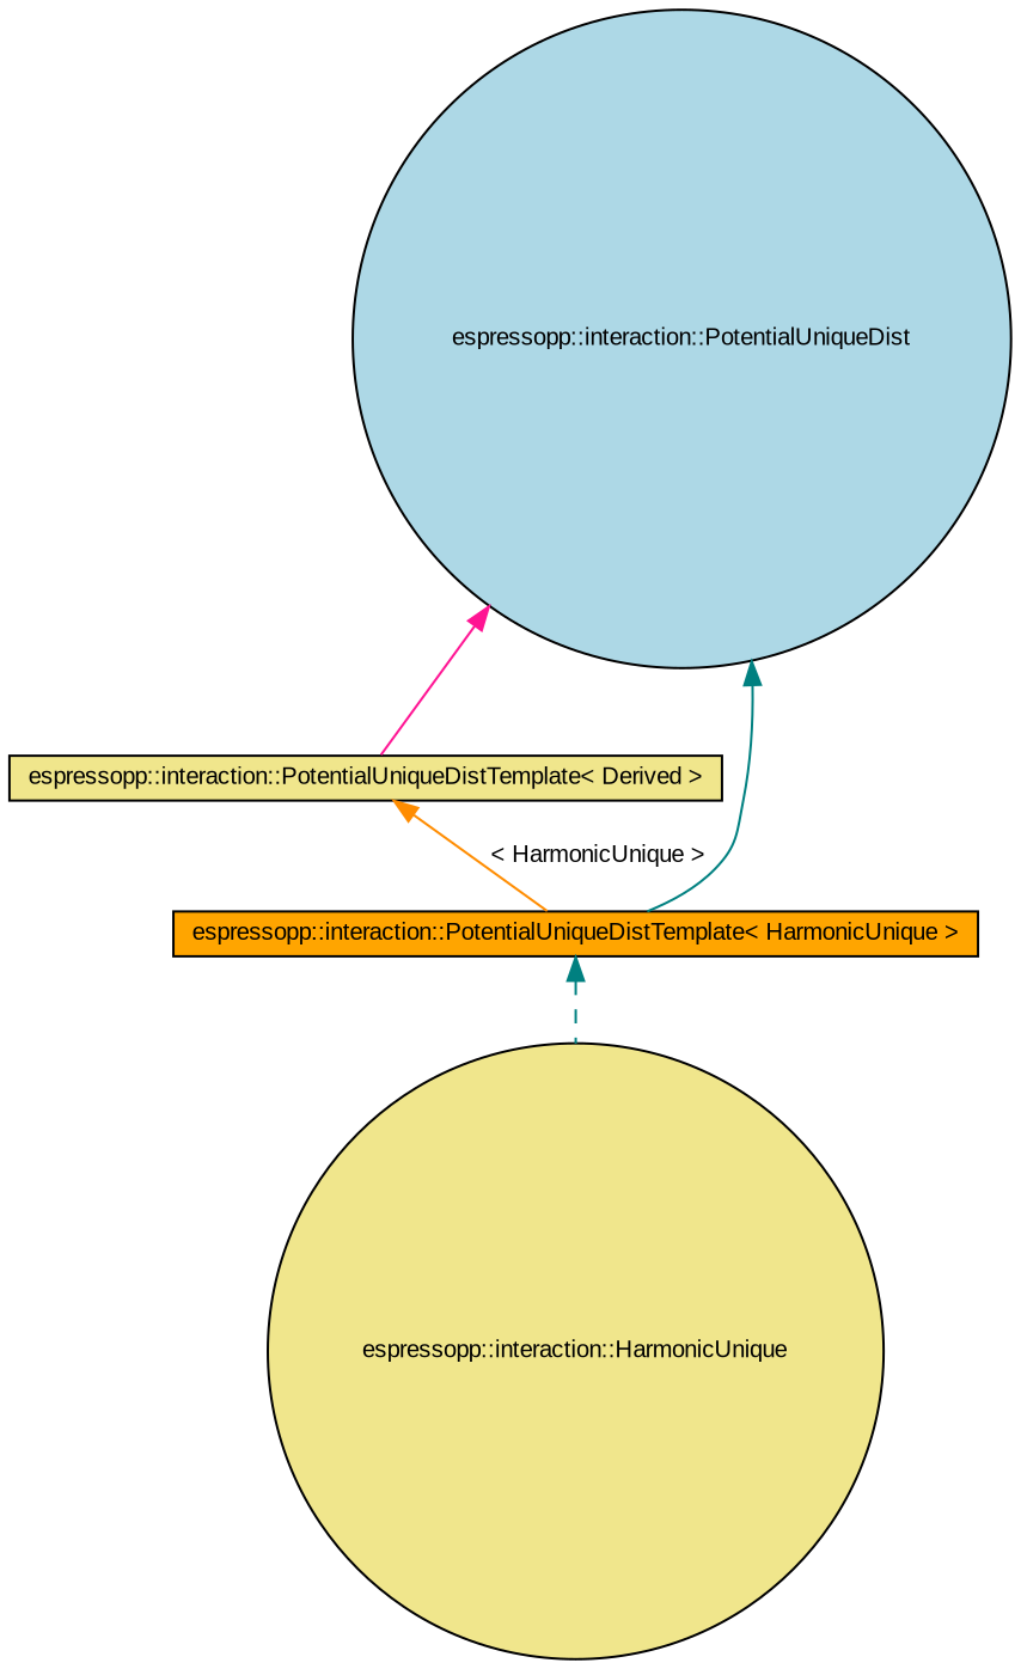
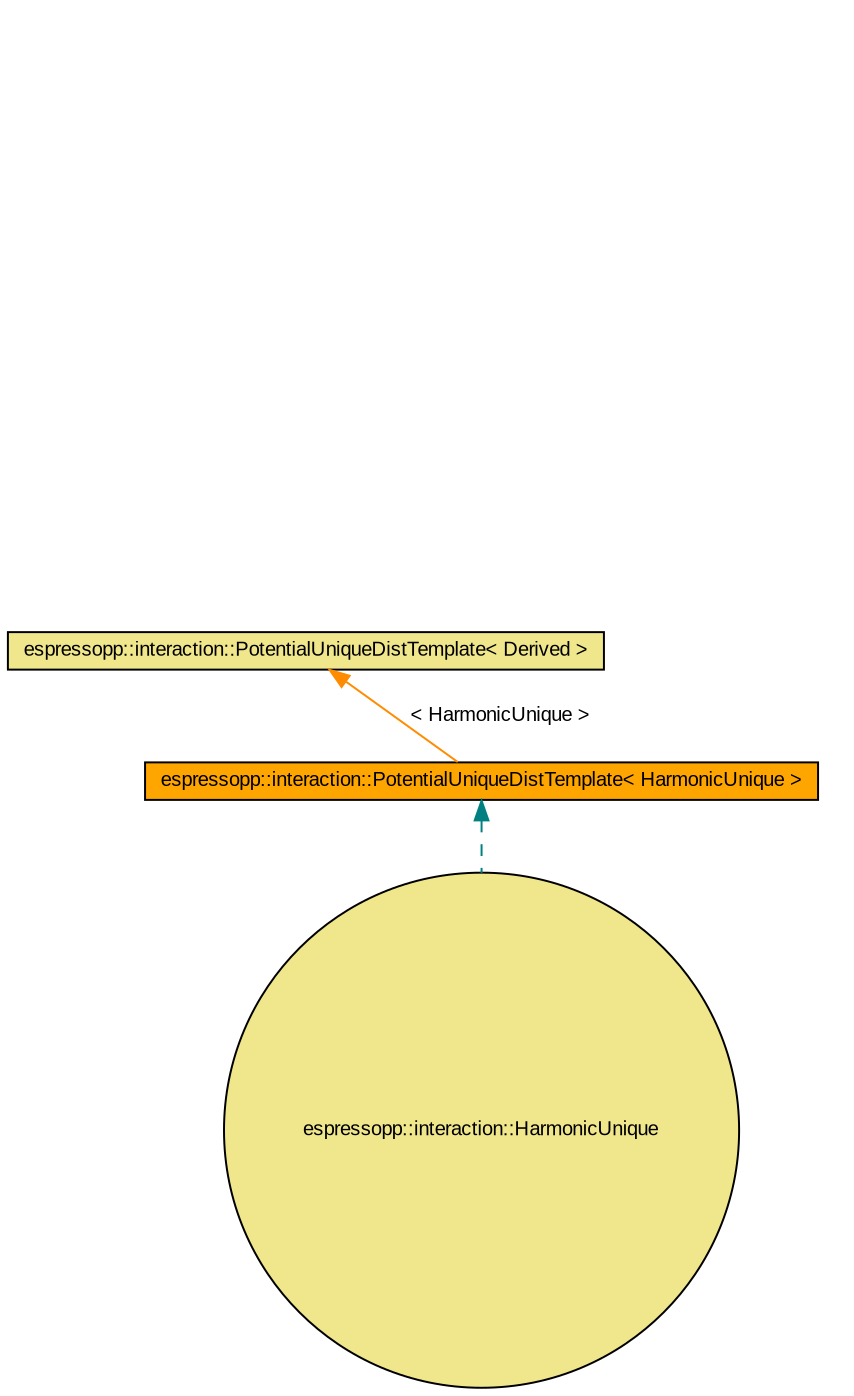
  digraph {
    rankdir=TB
    fontname="Liberation Sans"
    node [color=black fillcolor=khaki fontname="Liberation Sans" fontsize=10 shape=circle style=filled]
    edge [color=teal dir=back fontname="Liberation Sans" fontsize=10 labelfontname=Helvetica labelfontsize=10 style=solid]
-   n1 [fillcolor=lightblue fontcolor=black height=0.2 label="espressopp::interaction::PotentialUniqueDist" width=0.4]
    n2 [height=0.2 label="espressopp::interaction::PotentialUniqueDistTemplate\< Derived \>" shape=box width=0.4]
    n3 [fillcolor=orange height=0.2 label="espressopp::interaction::PotentialUniqueDistTemplate\< HarmonicUnique \>" shape=box width=0.4]
    n4 [height=0.2 label="espressopp::interaction::HarmonicUnique" width=0.4]
-   n1 -> n2 [color=deeppink]
-   n1 -> n3
    n2 -> n3 [color=darkorange label=" \< HarmonicUnique \>"]
    n3 -> n4 [style=dashed]
  }
